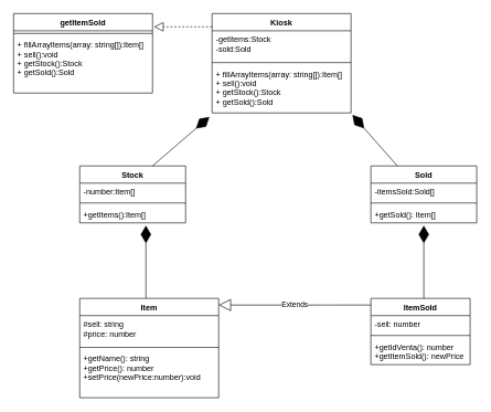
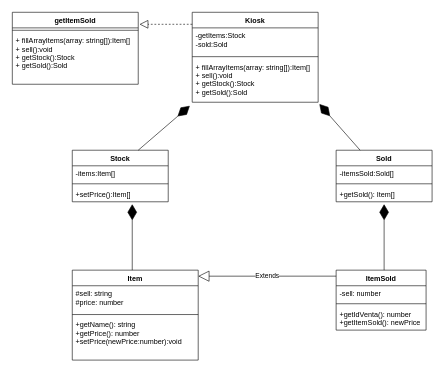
  <mxCell id="0" />
  <mxCell id="1" parent="0" />
  <mxCell id="2" value="getItemSold" style="swimlane;fontStyle=1;align=center;verticalAlign=top;childLayout=stackLayout;horizontal=1;startSize=26;horizontalStack=0;resizeParent=1;resizeParentMax=0;resizeLast=0;collapsible=1;marginBottom=0;" vertex="1" parent="1"><mxGeometry x="20" y="20" width="210" height="120" as="geometry" /></mxCell>
  <mxCell id="3" value="" style="line;strokeWidth=1;fillColor=none;align=left;verticalAlign=middle;spacingTop=-1;spacingLeft=3;spacingRight=3;rotatable=0;labelPosition=right;points=[];portConstraint=eastwest;" vertex="1" parent="2"><mxGeometry y="26" width="210" height="8" as="geometry" /></mxCell>
  <mxCell id="4" value="+ fillArrayItems(array: string[]):Item[]&#10;+ sell():void&#10;+ getStock():Stock&#10;+ getSold():Sold&#10;" style="text;strokeColor=none;fillColor=none;align=left;verticalAlign=top;spacingLeft=4;spacingRight=4;overflow=hidden;rotatable=0;points=[[0,0.5],[1,0.5]];portConstraint=eastwest;" vertex="1" parent="2"><mxGeometry y="34" width="210" height="86" as="geometry" /></mxCell>
  <mxCell id="5" value="Stock" style="swimlane;fontStyle=1;align=center;verticalAlign=top;childLayout=stackLayout;horizontal=1;startSize=26;horizontalStack=0;resizeParent=1;resizeParentMax=0;resizeLast=0;collapsible=1;marginBottom=0;" vertex="1" parent="1"><mxGeometry x="120" y="250" width="160" height="86" as="geometry" /></mxCell>
  <mxCell id="6" value="" style="endArrow=diamondThin;endFill=1;endSize=24;html=1;entryX=-0.019;entryY=1.083;entryDx=0;entryDy=0;entryPerimeter=0;" edge="1" parent="5" target="19"><mxGeometry width="160" relative="1" as="geometry"><mxPoint x="110" as="sourcePoint" /><mxPoint x="270" as="targetPoint" /></mxGeometry></mxCell>
- <mxCell id="7" value="-number:Item[]" style="text;strokeColor=none;fillColor=none;align=left;verticalAlign=top;spacingLeft=4;spacingRight=4;overflow=hidden;rotatable=0;points=[[0,0.5],[1,0.5]];portConstraint=eastwest;" vertex="1" parent="5"><mxGeometry y="26" width="160" height="26" as="geometry" /></mxCell>
+ <mxCell id="7" value="-items:Item[]" style="text;strokeColor=none;fillColor=none;align=left;verticalAlign=top;spacingLeft=4;spacingRight=4;overflow=hidden;rotatable=0;points=[[0,0.5],[1,0.5]];portConstraint=eastwest;" vertex="1" parent="5"><mxGeometry y="26" width="160" height="26" as="geometry" /></mxCell>
  <mxCell id="8" value="" style="line;strokeWidth=1;fillColor=none;align=left;verticalAlign=middle;spacingTop=-1;spacingLeft=3;spacingRight=3;rotatable=0;labelPosition=right;points=[];portConstraint=eastwest;" vertex="1" parent="5"><mxGeometry y="52" width="160" height="8" as="geometry" /></mxCell>
- <mxCell id="9" value="+getItems():Item[]" style="text;strokeColor=none;fillColor=none;align=left;verticalAlign=top;spacingLeft=4;spacingRight=4;overflow=hidden;rotatable=0;points=[[0,0.5],[1,0.5]];portConstraint=eastwest;" vertex="1" parent="5"><mxGeometry y="60" width="160" height="26" as="geometry" /></mxCell>
+ <mxCell id="9" value="+setPrice():Item[]" style="text;strokeColor=none;fillColor=none;align=left;verticalAlign=top;spacingLeft=4;spacingRight=4;overflow=hidden;rotatable=0;points=[[0,0.5],[1,0.5]];portConstraint=eastwest;" vertex="1" parent="5"><mxGeometry y="60" width="160" height="26" as="geometry" /></mxCell>
  <mxCell id="10" value="Sold" style="swimlane;fontStyle=1;align=center;verticalAlign=top;childLayout=stackLayout;horizontal=1;startSize=26;horizontalStack=0;resizeParent=1;resizeParentMax=0;resizeLast=0;collapsible=1;marginBottom=0;" vertex="1" parent="1"><mxGeometry x="560" y="250" width="160" height="86" as="geometry" /></mxCell>
  <mxCell id="11" value="" style="endArrow=diamondThin;endFill=1;endSize=24;html=1;entryX=1.01;entryY=1.042;entryDx=0;entryDy=0;entryPerimeter=0;" edge="1" parent="10" target="19"><mxGeometry width="160" relative="1" as="geometry"><mxPoint x="40" as="sourcePoint" /><mxPoint x="200" as="targetPoint" /></mxGeometry></mxCell>
  <mxCell id="12" value="-itemsSold:Sold[]" style="text;strokeColor=none;fillColor=none;align=left;verticalAlign=top;spacingLeft=4;spacingRight=4;overflow=hidden;rotatable=0;points=[[0,0.5],[1,0.5]];portConstraint=eastwest;" vertex="1" parent="10"><mxGeometry y="26" width="160" height="26" as="geometry" /></mxCell>
  <mxCell id="13" value="" style="line;strokeWidth=1;fillColor=none;align=left;verticalAlign=middle;spacingTop=-1;spacingLeft=3;spacingRight=3;rotatable=0;labelPosition=right;points=[];portConstraint=eastwest;" vertex="1" parent="10"><mxGeometry y="52" width="160" height="8" as="geometry" /></mxCell>
  <mxCell id="14" value="+getSold(): Item[]" style="text;strokeColor=none;fillColor=none;align=left;verticalAlign=top;spacingLeft=4;spacingRight=4;overflow=hidden;rotatable=0;points=[[0,0.5],[1,0.5]];portConstraint=eastwest;" vertex="1" parent="10"><mxGeometry y="60" width="160" height="26" as="geometry" /></mxCell>
  <mxCell id="15" value="Kiosk" style="swimlane;fontStyle=1;align=center;verticalAlign=top;childLayout=stackLayout;horizontal=1;startSize=26;horizontalStack=0;resizeParent=1;resizeParentMax=0;resizeLast=0;collapsible=1;marginBottom=0;" vertex="1" parent="1"><mxGeometry x="320" y="20" width="210" height="150" as="geometry" /></mxCell>
  <mxCell id="16" value="" style="endArrow=block;dashed=1;endFill=0;endSize=12;html=1;entryX=1.01;entryY=0.167;entryDx=0;entryDy=0;entryPerimeter=0;" edge="1" parent="15" target="2"><mxGeometry width="160" relative="1" as="geometry"><mxPoint y="20" as="sourcePoint" /><mxPoint x="160" y="20" as="targetPoint" /></mxGeometry></mxCell>
  <mxCell id="17" value="-getItems:Stock&#10;-sold:Sold" style="text;strokeColor=none;fillColor=none;align=left;verticalAlign=top;spacingLeft=4;spacingRight=4;overflow=hidden;rotatable=0;points=[[0,0.5],[1,0.5]];portConstraint=eastwest;" vertex="1" parent="15"><mxGeometry y="26" width="210" height="44" as="geometry" /></mxCell>
  <mxCell id="18" value="" style="line;strokeWidth=1;fillColor=none;align=left;verticalAlign=middle;spacingTop=-1;spacingLeft=3;spacingRight=3;rotatable=0;labelPosition=right;points=[];portConstraint=eastwest;" vertex="1" parent="15"><mxGeometry y="70" width="210" height="8" as="geometry" /></mxCell>
  <mxCell id="19" value="+ fillArrayItems(array: string[]):Item[]&#10;+ sell():void&#10;+ getStock():Stock&#10;+ getSold():Sold&#10;" style="text;strokeColor=none;fillColor=none;align=left;verticalAlign=top;spacingLeft=4;spacingRight=4;overflow=hidden;rotatable=0;points=[[0,0.5],[1,0.5]];portConstraint=eastwest;" vertex="1" parent="15"><mxGeometry y="78" width="210" height="72" as="geometry" /></mxCell>
  <mxCell id="20" value="ItemSold" style="swimlane;fontStyle=1;align=center;verticalAlign=top;childLayout=stackLayout;horizontal=1;startSize=26;horizontalStack=0;resizeParent=1;resizeParentMax=0;resizeLast=0;collapsible=1;marginBottom=0;" vertex="1" parent="1"><mxGeometry x="560" y="450" width="150" height="100" as="geometry" /></mxCell>
  <mxCell id="21" value="" style="endArrow=diamondThin;endFill=1;endSize=24;html=1;" edge="1" parent="20"><mxGeometry width="160" relative="1" as="geometry"><mxPoint x="80" as="sourcePoint" /><mxPoint x="80" y="-110" as="targetPoint" /></mxGeometry></mxCell>
  <mxCell id="22" value="-sell: number" style="text;strokeColor=none;fillColor=none;align=left;verticalAlign=top;spacingLeft=4;spacingRight=4;overflow=hidden;rotatable=0;points=[[0,0.5],[1,0.5]];portConstraint=eastwest;" vertex="1" parent="20"><mxGeometry y="26" width="150" height="26" as="geometry" /></mxCell>
  <mxCell id="23" value="" style="line;strokeWidth=1;fillColor=none;align=left;verticalAlign=middle;spacingTop=-1;spacingLeft=3;spacingRight=3;rotatable=0;labelPosition=right;points=[];portConstraint=eastwest;" vertex="1" parent="20"><mxGeometry y="52" width="150" height="8" as="geometry" /></mxCell>
  <mxCell id="24" value="+getIdVenta(): number&#10;+getItemSold(): newPrice" style="text;strokeColor=none;fillColor=none;align=left;verticalAlign=top;spacingLeft=4;spacingRight=4;overflow=hidden;rotatable=0;points=[[0,0.5],[1,0.5]];portConstraint=eastwest;" vertex="1" parent="20"><mxGeometry y="60" width="150" height="40" as="geometry" /></mxCell>
  <mxCell id="25" value="Item" style="swimlane;fontStyle=1;align=center;verticalAlign=top;childLayout=stackLayout;horizontal=1;startSize=26;horizontalStack=0;resizeParent=1;resizeParentMax=0;resizeLast=0;collapsible=1;marginBottom=0;" vertex="1" parent="1"><mxGeometry x="120" y="450" width="210" height="150" as="geometry" /></mxCell>
  <mxCell id="26" value="" style="endArrow=diamondThin;endFill=1;endSize=24;html=1;" edge="1" parent="25"><mxGeometry width="160" relative="1" as="geometry"><mxPoint x="100" as="sourcePoint" /><mxPoint x="100" y="-110" as="targetPoint" /></mxGeometry></mxCell>
  <mxCell id="27" value="#sell: string&#10;#price: number" style="text;strokeColor=none;fillColor=none;align=left;verticalAlign=top;spacingLeft=4;spacingRight=4;overflow=hidden;rotatable=0;points=[[0,0.5],[1,0.5]];portConstraint=eastwest;" vertex="1" parent="25"><mxGeometry y="26" width="210" height="44" as="geometry" /></mxCell>
  <mxCell id="28" value="" style="line;strokeWidth=1;fillColor=none;align=left;verticalAlign=middle;spacingTop=-1;spacingLeft=3;spacingRight=3;rotatable=0;labelPosition=right;points=[];portConstraint=eastwest;" vertex="1" parent="25"><mxGeometry y="70" width="210" height="8" as="geometry" /></mxCell>
  <mxCell id="29" value="+getName(): string&#10;+getPrice(): number&#10;+setPrice(newPrice:number):void" style="text;strokeColor=none;fillColor=none;align=left;verticalAlign=top;spacingLeft=4;spacingRight=4;overflow=hidden;rotatable=0;points=[[0,0.5],[1,0.5]];portConstraint=eastwest;" vertex="1" parent="25"><mxGeometry y="78" width="210" height="72" as="geometry" /></mxCell>
  <mxCell id="30" value="Extends" style="endArrow=block;endSize=16;endFill=0;html=1;entryX=1;entryY=0.067;entryDx=0;entryDy=0;entryPerimeter=0;" edge="1" parent="1" target="25"><mxGeometry width="160" relative="1" as="geometry"><mxPoint x="560" y="460" as="sourcePoint" /><mxPoint x="710" y="460" as="targetPoint" /></mxGeometry></mxCell>
